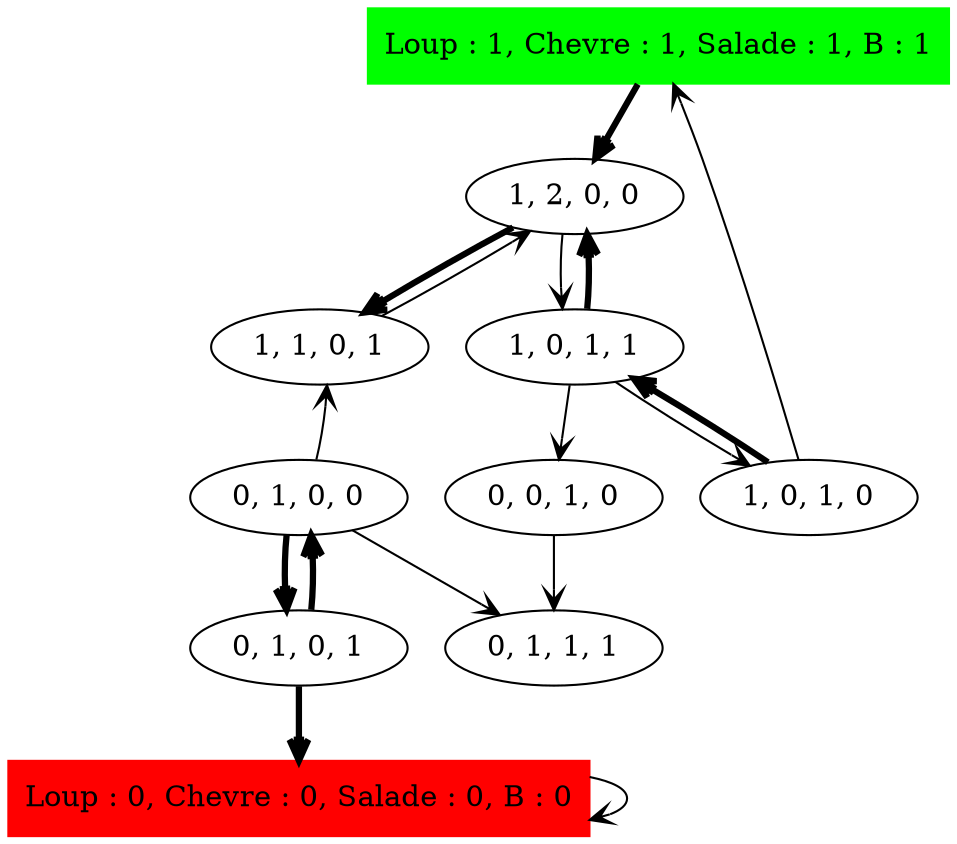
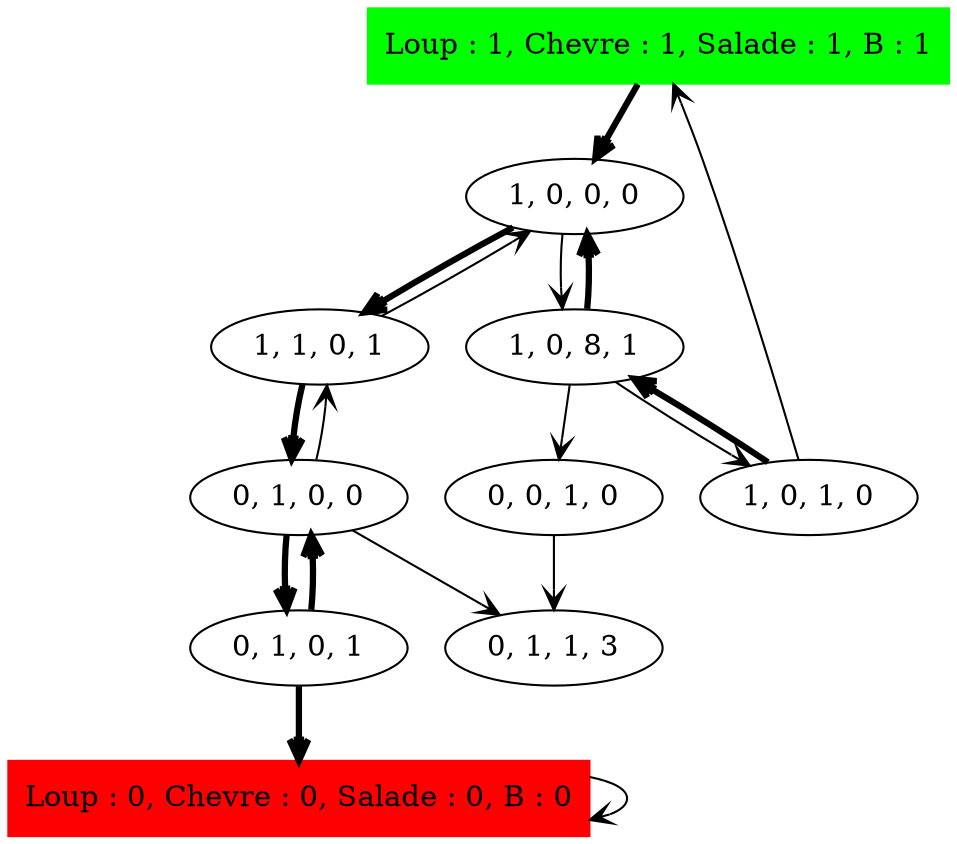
  digraph {
    edge [arrowhead=open]
    n1 [color=green label="Loup : 1, Chevre : 1, Salade : 1, B : 1" shape=box style=filled]
-   "1, 0, 0, 0" [label="1, 2, 0, 0"]
+   "1, 0, 0, 0"
    "1, 0, 1, 0"
-   "1, 0, 1, 1"
+   "1, 0, 1, 1" [label="1, 0, 8, 1"]
    n5 [color=red label="Loup : 0, Chevre : 0, Salade : 0, B : 0" shape=box style=filled]
    "0, 0, 1, 0"
-   "0, 1, 1, 1"
+   "0, 1, 1, 1" [label="0, 1, 1, 3"]
    "1, 1, 0, 1"
    "0, 1, 0, 0"
    "0, 1, 0, 1"
    n1 -> "1, 0, 0, 0" [penwidth=3]
    "1, 0, 0, 0" -> "1, 0, 1, 1"
    "1, 0, 0, 0" -> "1, 1, 0, 1" [penwidth=3]
    "1, 0, 1, 0" -> n1
    "1, 0, 1, 0" -> "1, 0, 1, 1" [penwidth=3]
    "1, 0, 1, 1" -> "1, 0, 0, 0" [penwidth=3]
    "1, 0, 1, 1" -> "1, 0, 1, 0"
    "1, 0, 1, 1" -> "0, 0, 1, 0"
    n5 -> n5
    "0, 0, 1, 0" -> "0, 1, 1, 1"
    "1, 1, 0, 1" -> "1, 0, 0, 0"
+   "1, 1, 0, 1" -> "0, 1, 0, 0" [penwidth=3]
    "0, 1, 0, 0" -> "0, 1, 1, 1"
    "0, 1, 0, 0" -> "1, 1, 0, 1"
    "0, 1, 0, 0" -> "0, 1, 0, 1" [penwidth=3]
    "0, 1, 0, 1" -> n5 [penwidth=3]
    "0, 1, 0, 1" -> "0, 1, 0, 0" [penwidth=3]
  }
